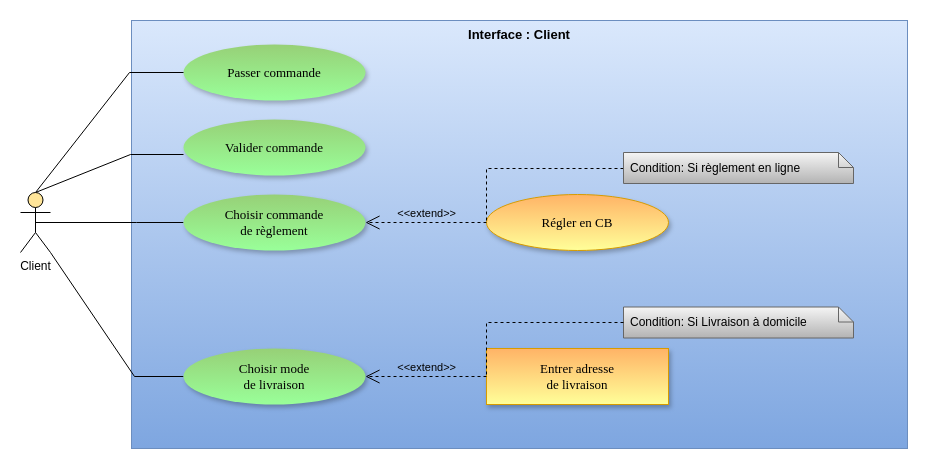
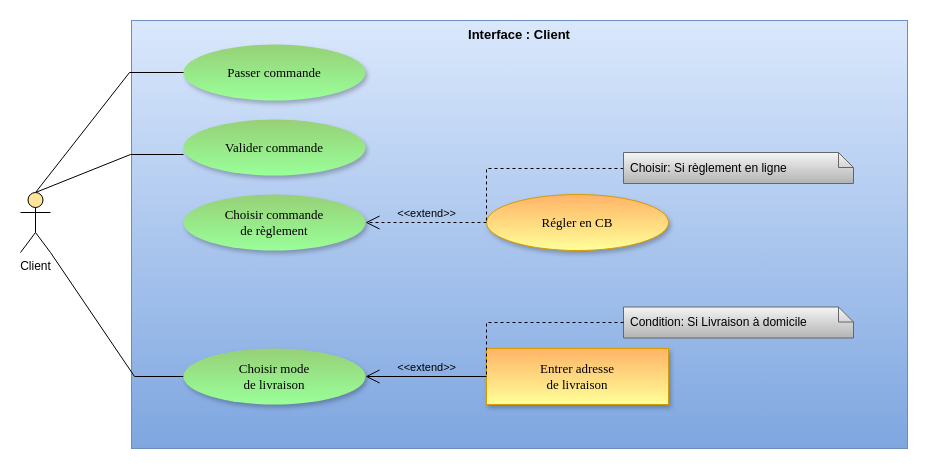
  <mxCell id="0" />
  <mxCell id="1" parent="0" />
  <mxCell id="2" value="&lt;font style=&quot;font-size: 13px&quot;&gt;Interface : Client&lt;/font&gt;" style="rounded=0;whiteSpace=wrap;html=1;gradientColor=#7ea6e0;fillColor=#dae8fc;strokeColor=#6c8ebf;fontStyle=1;verticalAlign=top;align=center;" parent="1" vertex="1"><mxGeometry x="131" y="20" width="776" height="428" as="geometry" /></mxCell>
  <mxCell id="3" value="Passer commande" style="ellipse;whiteSpace=wrap;html=1;shadow=1;fillColor=#97D077;fontFamily=Verdana;strokeColor=none;gradientColor=#99FF99;fontSize=13;labelBackgroundColor=none;" parent="1" vertex="1"><mxGeometry x="183" y="44" width="182" height="56" as="geometry" /></mxCell>
  <mxCell id="4" style="rounded=0;orthogonalLoop=1;jettySize=auto;html=1;exitX=0.5;exitY=0;exitDx=0;exitDy=0;exitPerimeter=0;entryX=0;entryY=0.5;entryDx=0;entryDy=0;endArrow=none;endFill=0;" parent="1" source="8" target="3" edge="1"><mxGeometry relative="1" as="geometry"><Array as="points"><mxPoint x="129" y="72" /></Array></mxGeometry></mxCell>
  <mxCell id="5" style="edgeStyle=none;rounded=0;orthogonalLoop=1;jettySize=auto;html=1;exitX=1;exitY=1;exitDx=0;exitDy=0;exitPerimeter=0;entryX=0;entryY=0.5;entryDx=0;entryDy=0;endArrow=none;endFill=0;" parent="1" source="8" target="9" edge="1"><mxGeometry relative="1" as="geometry"><Array as="points"><mxPoint x="134" y="376" /></Array></mxGeometry></mxCell>
- <mxCell id="6" style="edgeStyle=none;rounded=0;orthogonalLoop=1;jettySize=auto;html=1;exitX=0.5;exitY=0.5;exitDx=0;exitDy=0;exitPerimeter=0;entryX=0;entryY=0.5;entryDx=0;entryDy=0;endArrow=none;endFill=0;" parent="1" source="8" target="10" edge="1"><mxGeometry relative="1" as="geometry"><Array as="points"><mxPoint x="136" y="222" /></Array></mxGeometry></mxCell>
  <mxCell id="7" style="edgeStyle=none;rounded=0;orthogonalLoop=1;jettySize=auto;html=1;exitX=0.5;exitY=0;exitDx=0;exitDy=0;exitPerimeter=0;entryX=0;entryY=0.625;entryDx=0;entryDy=0;entryPerimeter=0;endArrow=none;endFill=0;" parent="1" source="8" target="11" edge="1"><mxGeometry relative="1" as="geometry"><Array as="points"><mxPoint x="130" y="154" /></Array></mxGeometry></mxCell>
  <mxCell id="8" value="Client" style="shape=umlActor;verticalLabelPosition=bottom;labelBackgroundColor=none;verticalAlign=top;html=1;outlineConnect=0;fillColor=#FFE599;" parent="1" vertex="1"><mxGeometry x="20" y="192" width="30" height="60" as="geometry" /></mxCell>
  <mxCell id="9" value="&lt;div&gt;Choisir mode&lt;/div&gt;&lt;div&gt; de livraison&lt;br&gt;&lt;/div&gt;" style="ellipse;whiteSpace=wrap;html=1;shadow=1;fillColor=#97D077;fontFamily=Verdana;strokeColor=none;gradientColor=#99FF99;fontSize=13;labelBackgroundColor=none;" parent="1" vertex="1"><mxGeometry x="183" y="348" width="182" height="56" as="geometry" /></mxCell>
  <mxCell id="10" value="&lt;div&gt;Choisir commande&lt;/div&gt;&lt;div&gt;de règlement&lt;br&gt;&lt;/div&gt;" style="ellipse;whiteSpace=wrap;html=1;shadow=1;fillColor=#97D077;fontFamily=Verdana;strokeColor=none;gradientColor=#99FF99;fontSize=13;labelBackgroundColor=none;" parent="1" vertex="1"><mxGeometry x="183" y="194" width="182" height="56" as="geometry" /></mxCell>
  <mxCell id="11" value="Valider commande" style="ellipse;whiteSpace=wrap;html=1;shadow=1;fillColor=#97D077;fontFamily=Verdana;strokeColor=none;gradientColor=#99FF99;fontSize=13;labelBackgroundColor=none;" parent="1" vertex="1"><mxGeometry x="183" y="119" width="182" height="56" as="geometry" /></mxCell>
  <mxCell id="12" value="Régler en CB" style="ellipse;whiteSpace=wrap;html=1;shadow=1;fillColor=#FFB366;fontFamily=Verdana;strokeColor=#d79b00;gradientColor=#FFFF99;fontSize=13;labelBackgroundColor=none;" parent="1" vertex="1"><mxGeometry x="486" y="194" width="182" height="56" as="geometry" /></mxCell>
  <mxCell id="13" value="&lt;div&gt;Entrer adresse&lt;/div&gt;&lt;div&gt;de livraison&lt;/div&gt;" style="whiteSpace=wrap;html=1;shadow=1;fillColor=#FFB366;fontFamily=Verdana;strokeColor=#d79b00;gradientColor=#FFFF99;fontSize=13;labelBackgroundColor=none;rounded=0;" parent="1" vertex="1"><mxGeometry x="486" y="348" width="182" height="56" as="geometry" /></mxCell>
  <mxCell id="14" value="Condition: Si Livraison à domicile" style="shape=note;size=15;spacingLeft=5;align=left;whiteSpace=wrap;gradientColor=#b3b3b3;fillColor=#f5f5f5;strokeColor=#666666;" parent="1" vertex="1"><mxGeometry x="623" y="306.5" width="230" height="31" as="geometry" /></mxCell>
- <mxCell id="15" value="&amp;lt;&amp;lt;extend&amp;gt;&amp;gt;" style="align=right;html=1;verticalAlign=bottom;rounded=0;labelBackgroundColor=none;endArrow=open;endSize=12;dashed=1;exitX=0;exitY=0.5;exitDx=0;exitDy=0;entryX=1;entryY=0.5;entryDx=0;entryDy=0;" parent="1" source="13" target="9" edge="1"><mxGeometry x="-0.521" relative="1" as="geometry"><mxPoint x="-3" y="845" as="targetPoint" /><mxPoint x="157" y="845" as="sourcePoint" /><mxPoint as="offset" /></mxGeometry></mxCell>
+ <mxCell id="15" value="&amp;lt;&amp;lt;extend&amp;gt;&amp;gt;" style="align=right;html=1;verticalAlign=bottom;rounded=0;labelBackgroundColor=none;endArrow=open;endSize=12;dashed=0;exitX=0;exitY=0.5;exitDx=0;exitDy=0;entryX=1;entryY=0.5;entryDx=0;entryDy=0;" parent="1" source="13" target="9" edge="1"><mxGeometry x="-0.521" relative="1" as="geometry"><mxPoint x="-3" y="845" as="targetPoint" /><mxPoint x="157" y="845" as="sourcePoint" /><mxPoint as="offset" /></mxGeometry></mxCell>
  <mxCell id="16" value="" style="edgeStyle=none;html=1;endArrow=none;rounded=0;labelBackgroundColor=none;dashed=1;exitX=0;exitY=0.5;entryX=0;entryY=0.5;entryDx=0;entryDy=0;exitDx=0;exitDy=0;exitPerimeter=0;" parent="1" source="14" target="13" edge="1"><mxGeometry relative="1" as="geometry"><mxPoint x="97" y="845" as="targetPoint" /><Array as="points"><mxPoint x="486" y="322" /></Array></mxGeometry></mxCell>
  <mxCell id="17" value="&amp;lt;&amp;lt;extend&amp;gt;&amp;gt;" style="align=right;html=1;verticalAlign=bottom;rounded=0;labelBackgroundColor=none;endArrow=open;endSize=12;dashed=1;exitX=0;exitY=0.5;exitDx=0;exitDy=0;entryX=1;entryY=0.5;entryDx=0;entryDy=0;" parent="1" source="12" target="10" edge="1"><mxGeometry x="-0.521" relative="1" as="geometry"><mxPoint x="375" y="386" as="targetPoint" /><mxPoint x="496" y="386" as="sourcePoint" /><mxPoint as="offset" /></mxGeometry></mxCell>
  <mxCell id="18" value="" style="edgeStyle=none;html=1;endArrow=none;rounded=0;labelBackgroundColor=none;dashed=1;exitX=0;exitY=0.5;entryX=0;entryY=0.5;entryDx=0;entryDy=0;exitDx=0;exitDy=0;exitPerimeter=0;" parent="1" edge="1"><mxGeometry relative="1" as="geometry"><mxPoint x="486" y="222" as="targetPoint" /><mxPoint x="623" y="168" as="sourcePoint" /><Array as="points"><mxPoint x="486" y="168" /></Array></mxGeometry></mxCell>
- <mxCell id="19" value="Condition: Si règlement en ligne" style="shape=note;size=15;spacingLeft=5;align=left;whiteSpace=wrap;gradientColor=#b3b3b3;fillColor=#f5f5f5;strokeColor=#666666;" parent="1" vertex="1"><mxGeometry x="623" y="152" width="230" height="31" as="geometry" /></mxCell>
+ <mxCell id="19" value="Choisir: Si règlement en ligne" style="shape=note;size=15;spacingLeft=5;align=left;whiteSpace=wrap;gradientColor=#b3b3b3;fillColor=#f5f5f5;strokeColor=#666666;" parent="1" vertex="1"><mxGeometry x="623" y="152" width="230" height="31" as="geometry" /></mxCell>
